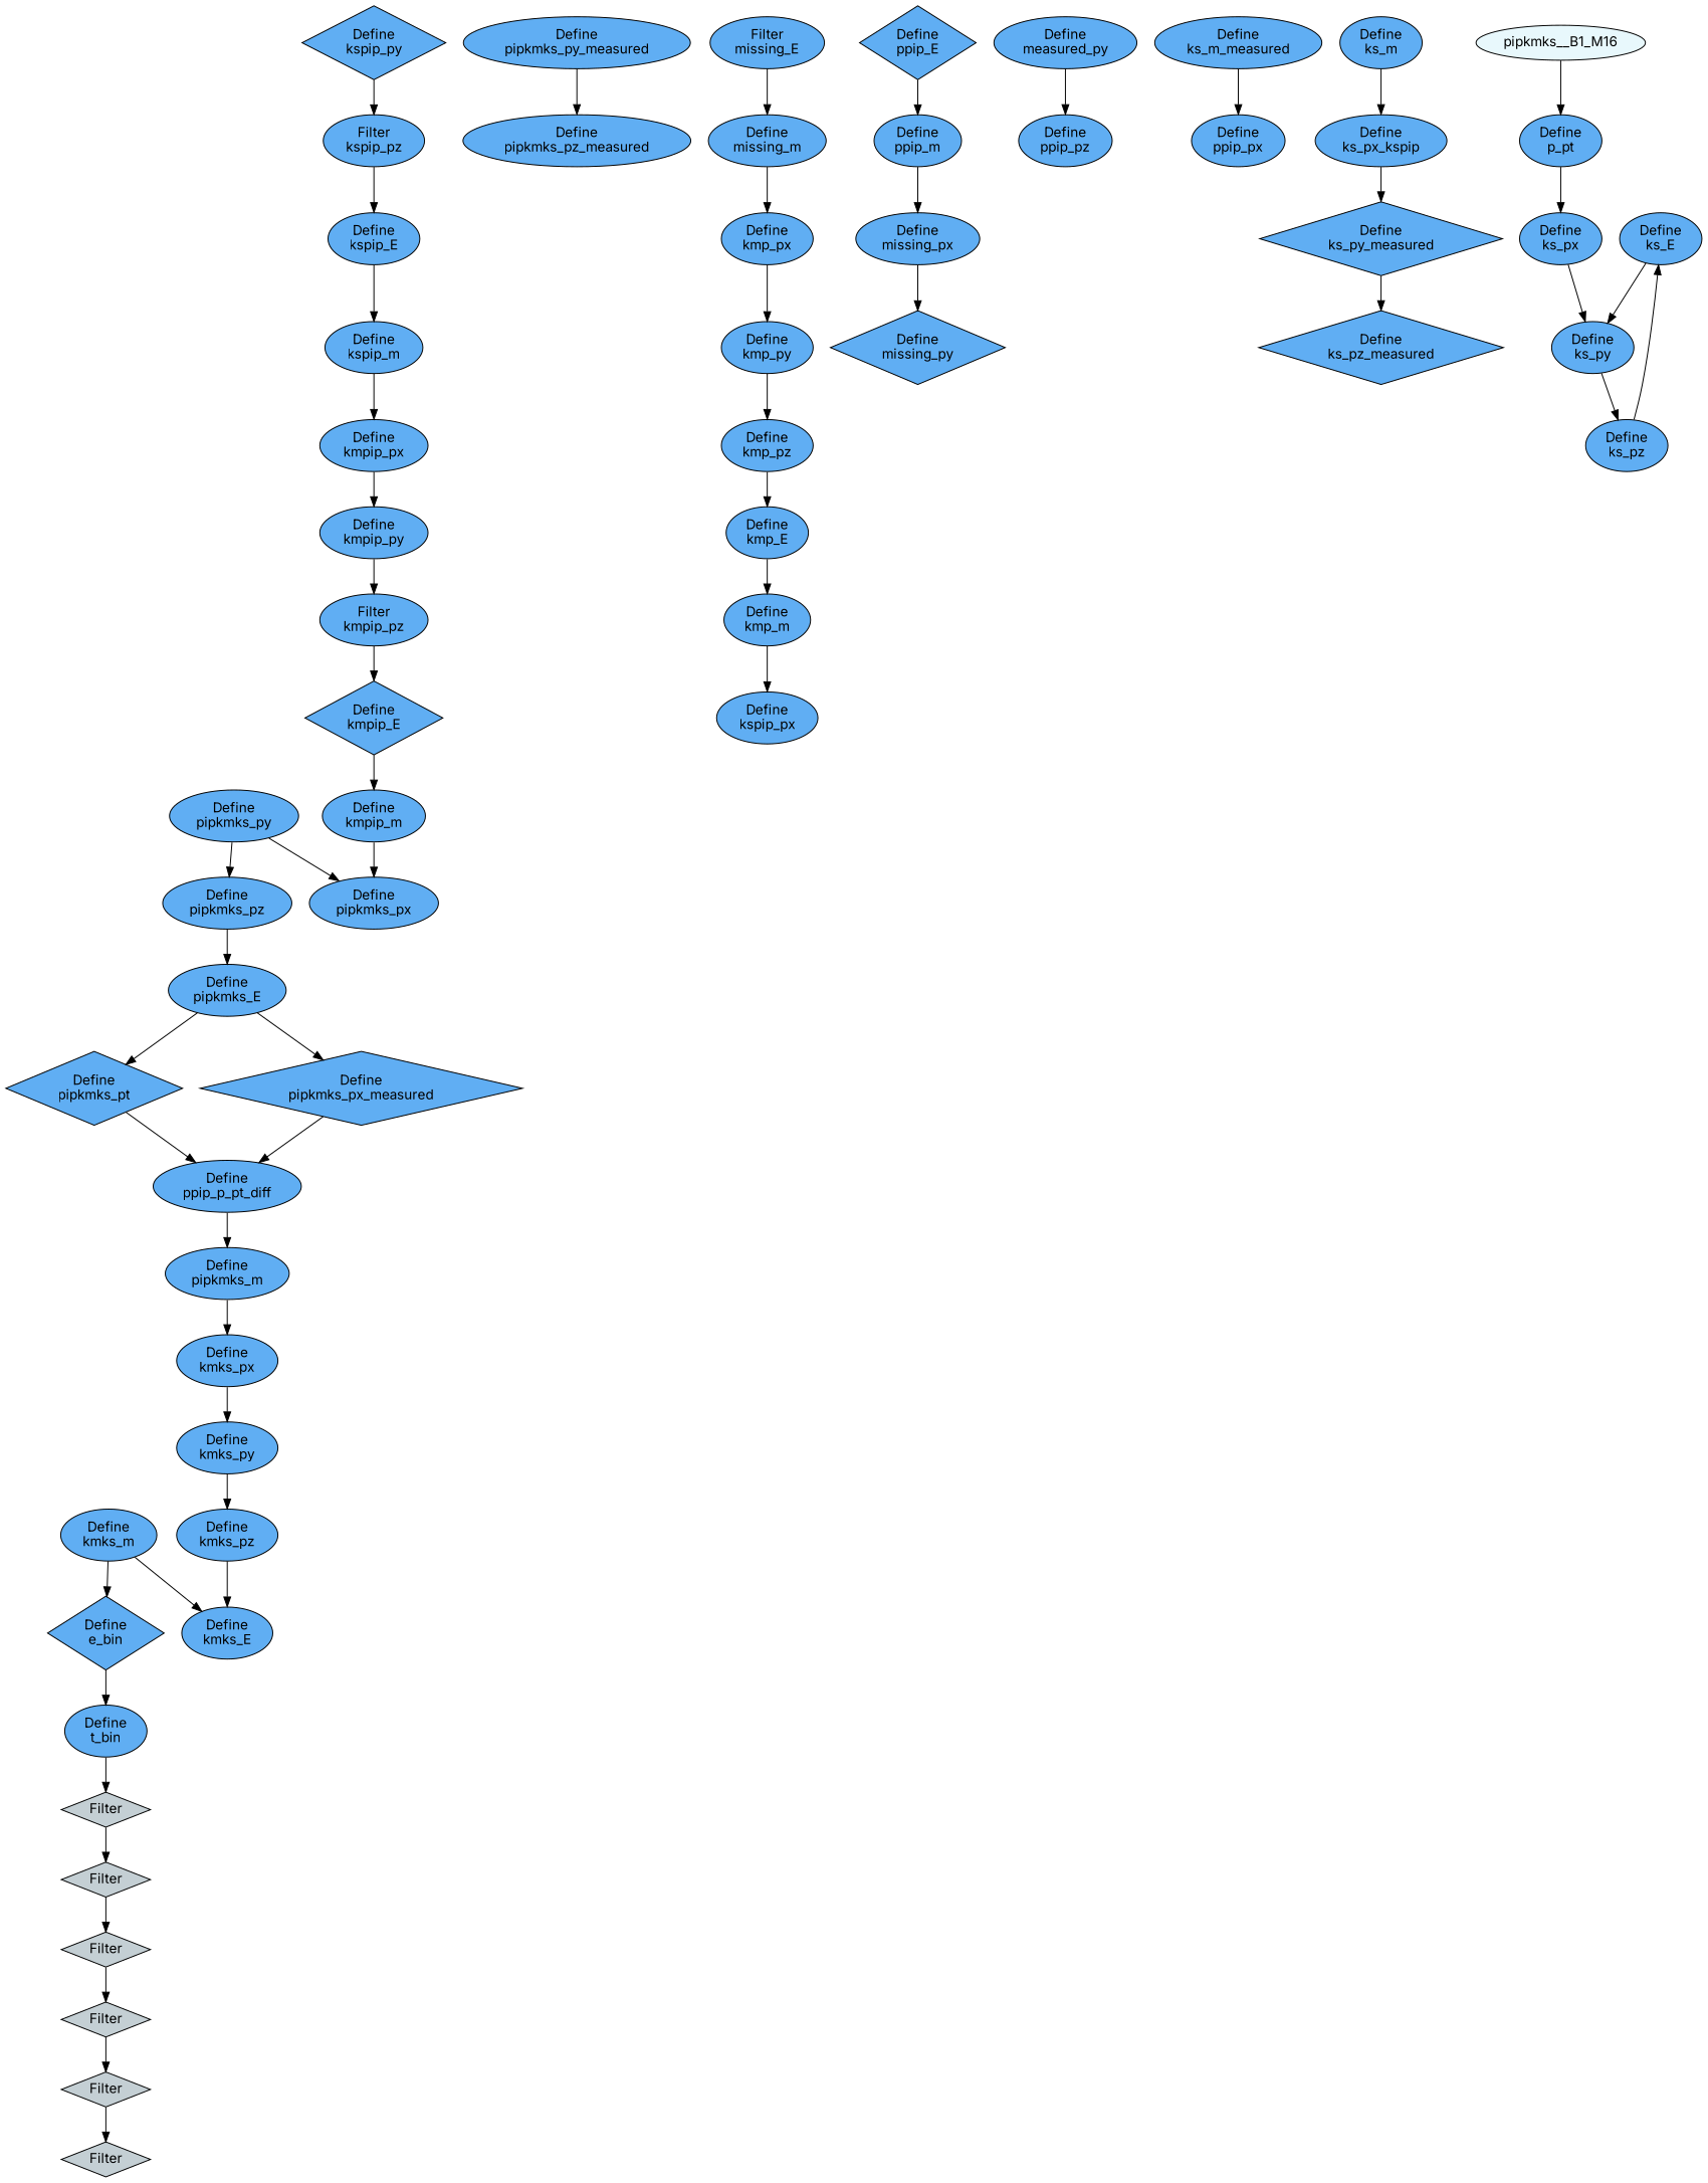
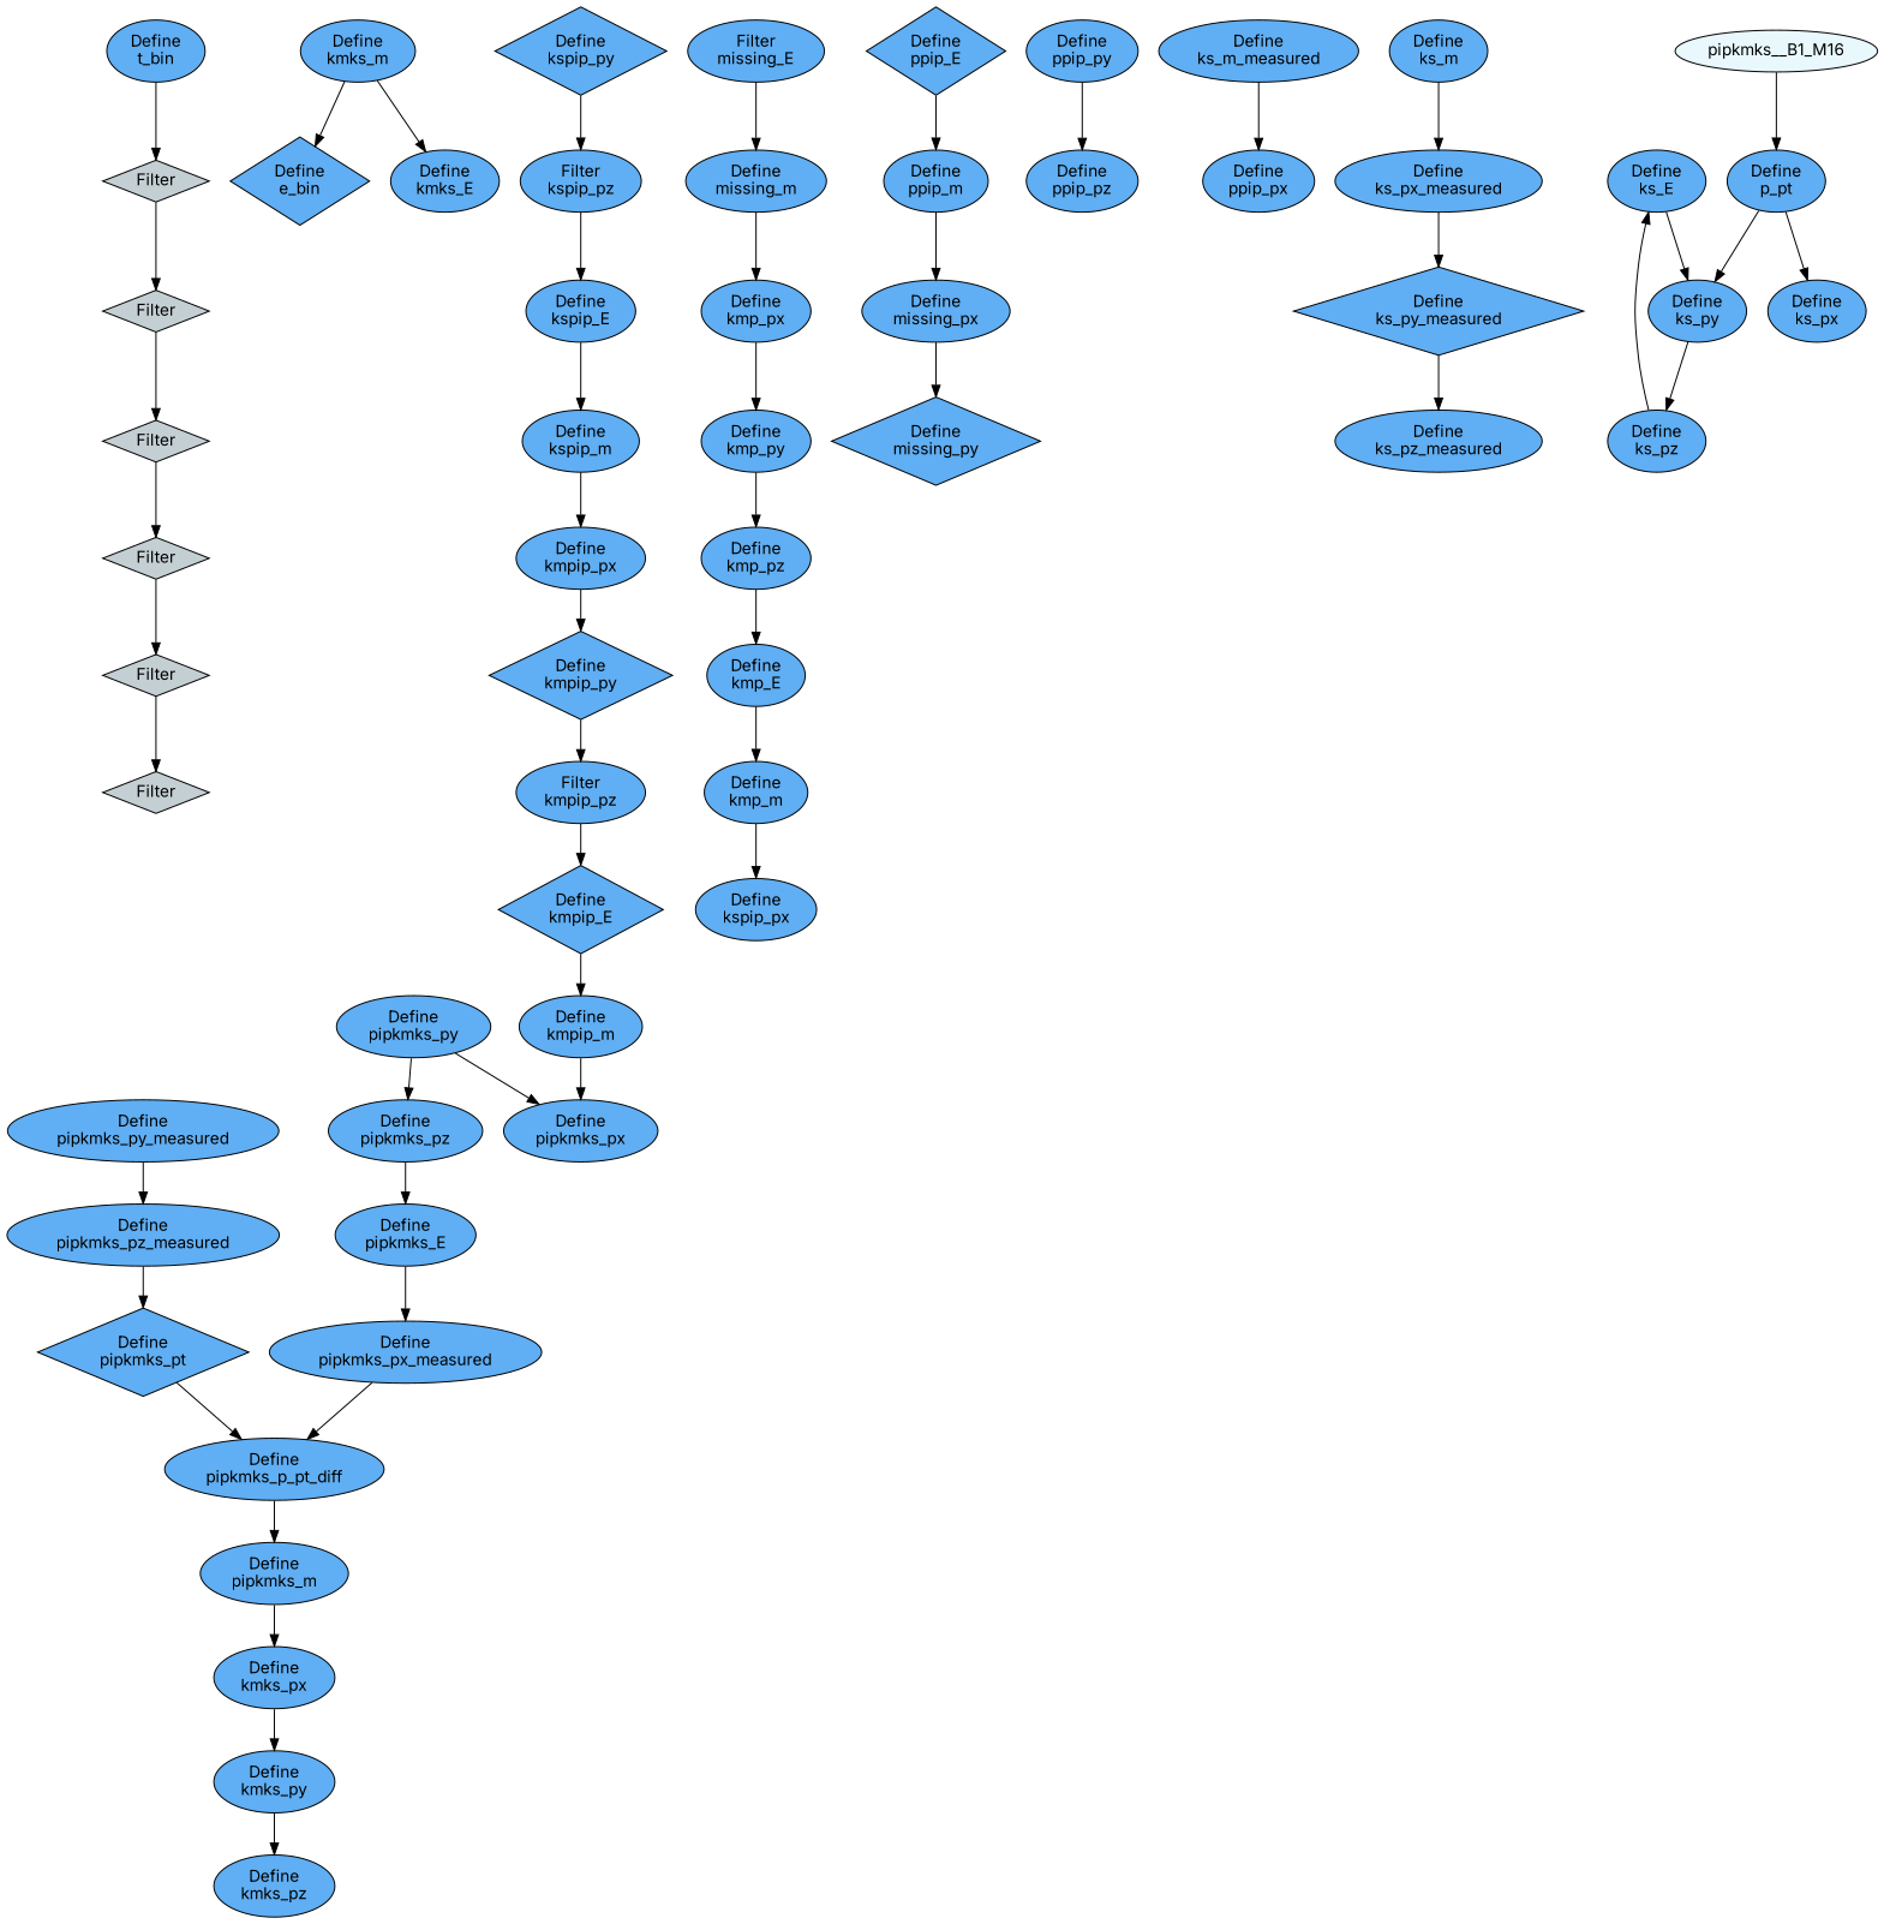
  digraph {
    fontname=Inter
    node [fillcolor="#60aef3" fontname=Inter shape=oval style=filled]
    edge [fontname=Inter]
    n1 [fillcolor="#c4cfd4" label=Filter shape=diamond]
    n2 [fillcolor="#c4cfd4" label=Filter shape=diamond]
    n3 [fillcolor="#c4cfd4" label=Filter shape=diamond]
    n4 [fillcolor="#c4cfd4" label=Filter shape=diamond]
    n5 [fillcolor="#c4cfd4" label=Filter shape=diamond]
    n6 [fillcolor="#c4cfd4" label=Filter shape=diamond]
    n7 [label="Define\nt_bin"]
    n8 [label="Define\ne_bin" shape=diamond]
    n9 [label="Define\nkmks_m"]
    n10 [label="Define\nkmks_E"]
    n11 [label="Define\nkmks_pz"]
    n12 [label="Define\nkmks_py"]
    n13 [label="Define\nkmks_px"]
    n14 [label="Define\npipkmks_m"]
-   n15 [label="Define\nppip_p_pt_diff"]
+   n15 [label="Define\npipkmks_p_pt_diff"]
    n16 [label="Define\npipkmks_pt" shape=diamond]
    n17 [label="Define\npipkmks_pz_measured"]
    n18 [label="Define\npipkmks_py_measured"]
-   n19 [label="Define\npipkmks_px_measured" shape=diamond]
+   n19 [label="Define\npipkmks_px_measured"]
    n20 [label="Define\npipkmks_E"]
    n21 [label="Define\npipkmks_pz"]
    n22 [label="Define\npipkmks_py"]
    n23 [label="Define\npipkmks_px"]
    n24 [label="Define\nkmpip_m"]
    n25 [label="Define\nkmpip_E" shape=diamond]
    n26 [label="Filter\nkmpip_pz"]
-   n27 [label="Define\nkmpip_py"]
+   n27 [label="Define\nkmpip_py" shape=diamond]
    n28 [label="Define\nkmpip_px"]
    n29 [label="Define\nkspip_m"]
    n30 [label="Define\nkspip_E"]
    n31 [label="Filter\nkspip_pz"]
    n32 [label="Define\nkspip_py" shape=diamond]
    n33 [label="Define\nkspip_px"]
    n34 [label="Define\nkmp_m"]
    n35 [label="Define\nkmp_E"]
    n36 [label="Define\nkmp_pz"]
    n37 [label="Define\nkmp_py"]
    n38 [label="Define\nkmp_px"]
    n39 [label="Define\nmissing_m"]
    n40 [label="Filter\nmissing_E"]
    n41 [label="Define\nmissing_py" shape=diamond]
    n42 [label="Define\nmissing_px"]
    n43 [label="Define\nppip_m"]
    n44 [label="Define\nppip_E" shape=diamond]
    n45 [label="Define\nppip_pz"]
-   n46 [label="Define\nmeasured_py"]
+   n46 [label="Define\nppip_py"]
    n47 [label="Define\nppip_px"]
    n48 [label="Define\nks_m_measured"]
-   n49 [label="Define\nks_pz_measured" shape=diamond]
+   n49 [label="Define\nks_pz_measured"]
    n50 [label="Define\nks_py_measured" shape=diamond]
-   n51 [label="Define\nks_px_kspip"]
+   n51 [label="Define\nks_px_measured"]
    n52 [label="Define\nks_m"]
    n53 [label="Define\nks_E"]
    n54 [label="Define\nks_py"]
    n55 [label="Define\nks_pz"]
    n56 [label="Define\nks_px"]
    n57 [label="Define\np_pt"]
    n58 [fillcolor="#e8f8fc" label=pipkmks__B1_M16]
    n2 -> n1
    n3 -> n2
    n4 -> n3
    n5 -> n4
    n6 -> n5
    n7 -> n6
-   n8 -> n7
    n9 -> n8
    n9 -> n10
-   n11 -> n10
    n12 -> n11
    n13 -> n12
    n14 -> n13
    n15 -> n14
    n16 -> n15
-   n20 -> n16
+   n17 -> n16
    n18 -> n17
    n19 -> n15
    n20 -> n19
    n21 -> n20
    n22 -> n21
    n22 -> n23
    n24 -> n23
    n25 -> n24
    n26 -> n25
    n27 -> n26
    n28 -> n27
    n29 -> n28
    n30 -> n29
    n31 -> n30
    n32 -> n31
    n34 -> n33
    n35 -> n34
    n36 -> n35
    n37 -> n36
    n38 -> n37
    n39 -> n38
    n40 -> n39
    n42 -> n41
    n43 -> n42
    n44 -> n43
    n46 -> n45
    n48 -> n47
    n50 -> n49
    n51 -> n50
    n52 -> n51
    n53 -> n54
    n54 -> n55
    n55 -> n53
-   n56 -> n54
+   n57 -> n54
    n57 -> n56
    n58 -> n57
  }
